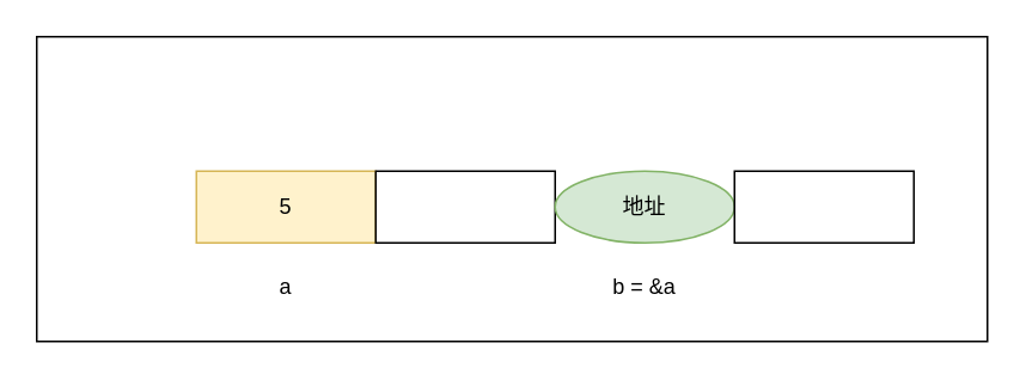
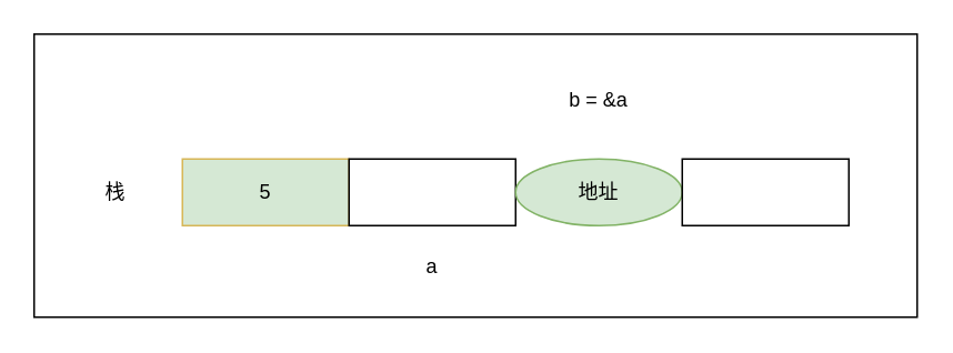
  <mxCell id="0" />
  <mxCell id="1" parent="0" />
  <mxCell id="2" value="" style="rounded=0;whiteSpace=wrap;html=1;" vertex="1" parent="1"><mxGeometry x="20" y="20" width="530" height="170" as="geometry" /></mxCell>
- <mxCell id="3" value="5" style="rounded=0;whiteSpace=wrap;html=1;fillColor=#fff2cc;strokeColor=#d6b656;" vertex="1" parent="1"><mxGeometry x="109" y="95" width="100" height="40" as="geometry" /></mxCell>
+ <mxCell id="3" value="5" style="rounded=0;whiteSpace=wrap;html=1;fillColor=#d5e8d4;strokeColor=#d6b656;" vertex="1" parent="1"><mxGeometry x="109" y="95" width="100" height="40" as="geometry" /></mxCell>
  <mxCell id="4" value="" style="rounded=0;whiteSpace=wrap;html=1;" vertex="1" parent="1"><mxGeometry x="209" y="95" width="100" height="40" as="geometry" /></mxCell>
  <mxCell id="5" value="地址" style="ellipse;whiteSpace=wrap;html=1;fillColor=#d5e8d4;strokeColor=#82b366;" vertex="1" parent="1"><mxGeometry x="309" y="95" width="100" height="40" as="geometry" /></mxCell>
+ <mxCell id="6" value="栈" style="text;html=1;strokeColor=none;fillColor=none;align=center;verticalAlign=middle;whiteSpace=wrap;rounded=0;" vertex="1" parent="1"><mxGeometry x="39" y="100" width="60" height="30" as="geometry" /></mxCell>
  <mxCell id="7" value="" style="rounded=0;whiteSpace=wrap;html=1;" vertex="1" parent="1"><mxGeometry x="409" y="95" width="100" height="40" as="geometry" /></mxCell>
- <mxCell id="8" value="a" style="text;html=1;strokeColor=none;fillColor=none;align=center;verticalAlign=middle;whiteSpace=wrap;rounded=0;" vertex="1" parent="1"><mxGeometry x="129" y="145" width="60" height="30" as="geometry" /></mxCell>
- <mxCell id="9" value="b = &amp;amp;a" style="text;html=1;strokeColor=none;fillColor=none;align=center;verticalAlign=middle;whiteSpace=wrap;rounded=0;" vertex="1" parent="1"><mxGeometry x="329" y="145" width="60" height="30" as="geometry" /></mxCell>
+ <mxCell id="8" value="a" style="text;html=1;strokeColor=none;fillColor=none;align=center;verticalAlign=middle;whiteSpace=wrap;rounded=0;" vertex="1" parent="1"><mxGeometry x="229" y="145" width="60" height="30" as="geometry" /></mxCell>
+ <mxCell id="9" value="b = &amp;amp;a" style="text;html=1;strokeColor=none;fillColor=none;align=center;verticalAlign=middle;whiteSpace=wrap;rounded=0;" vertex="1" parent="1"><mxGeometry x="329" y="45" width="60" height="30" as="geometry" /></mxCell>
